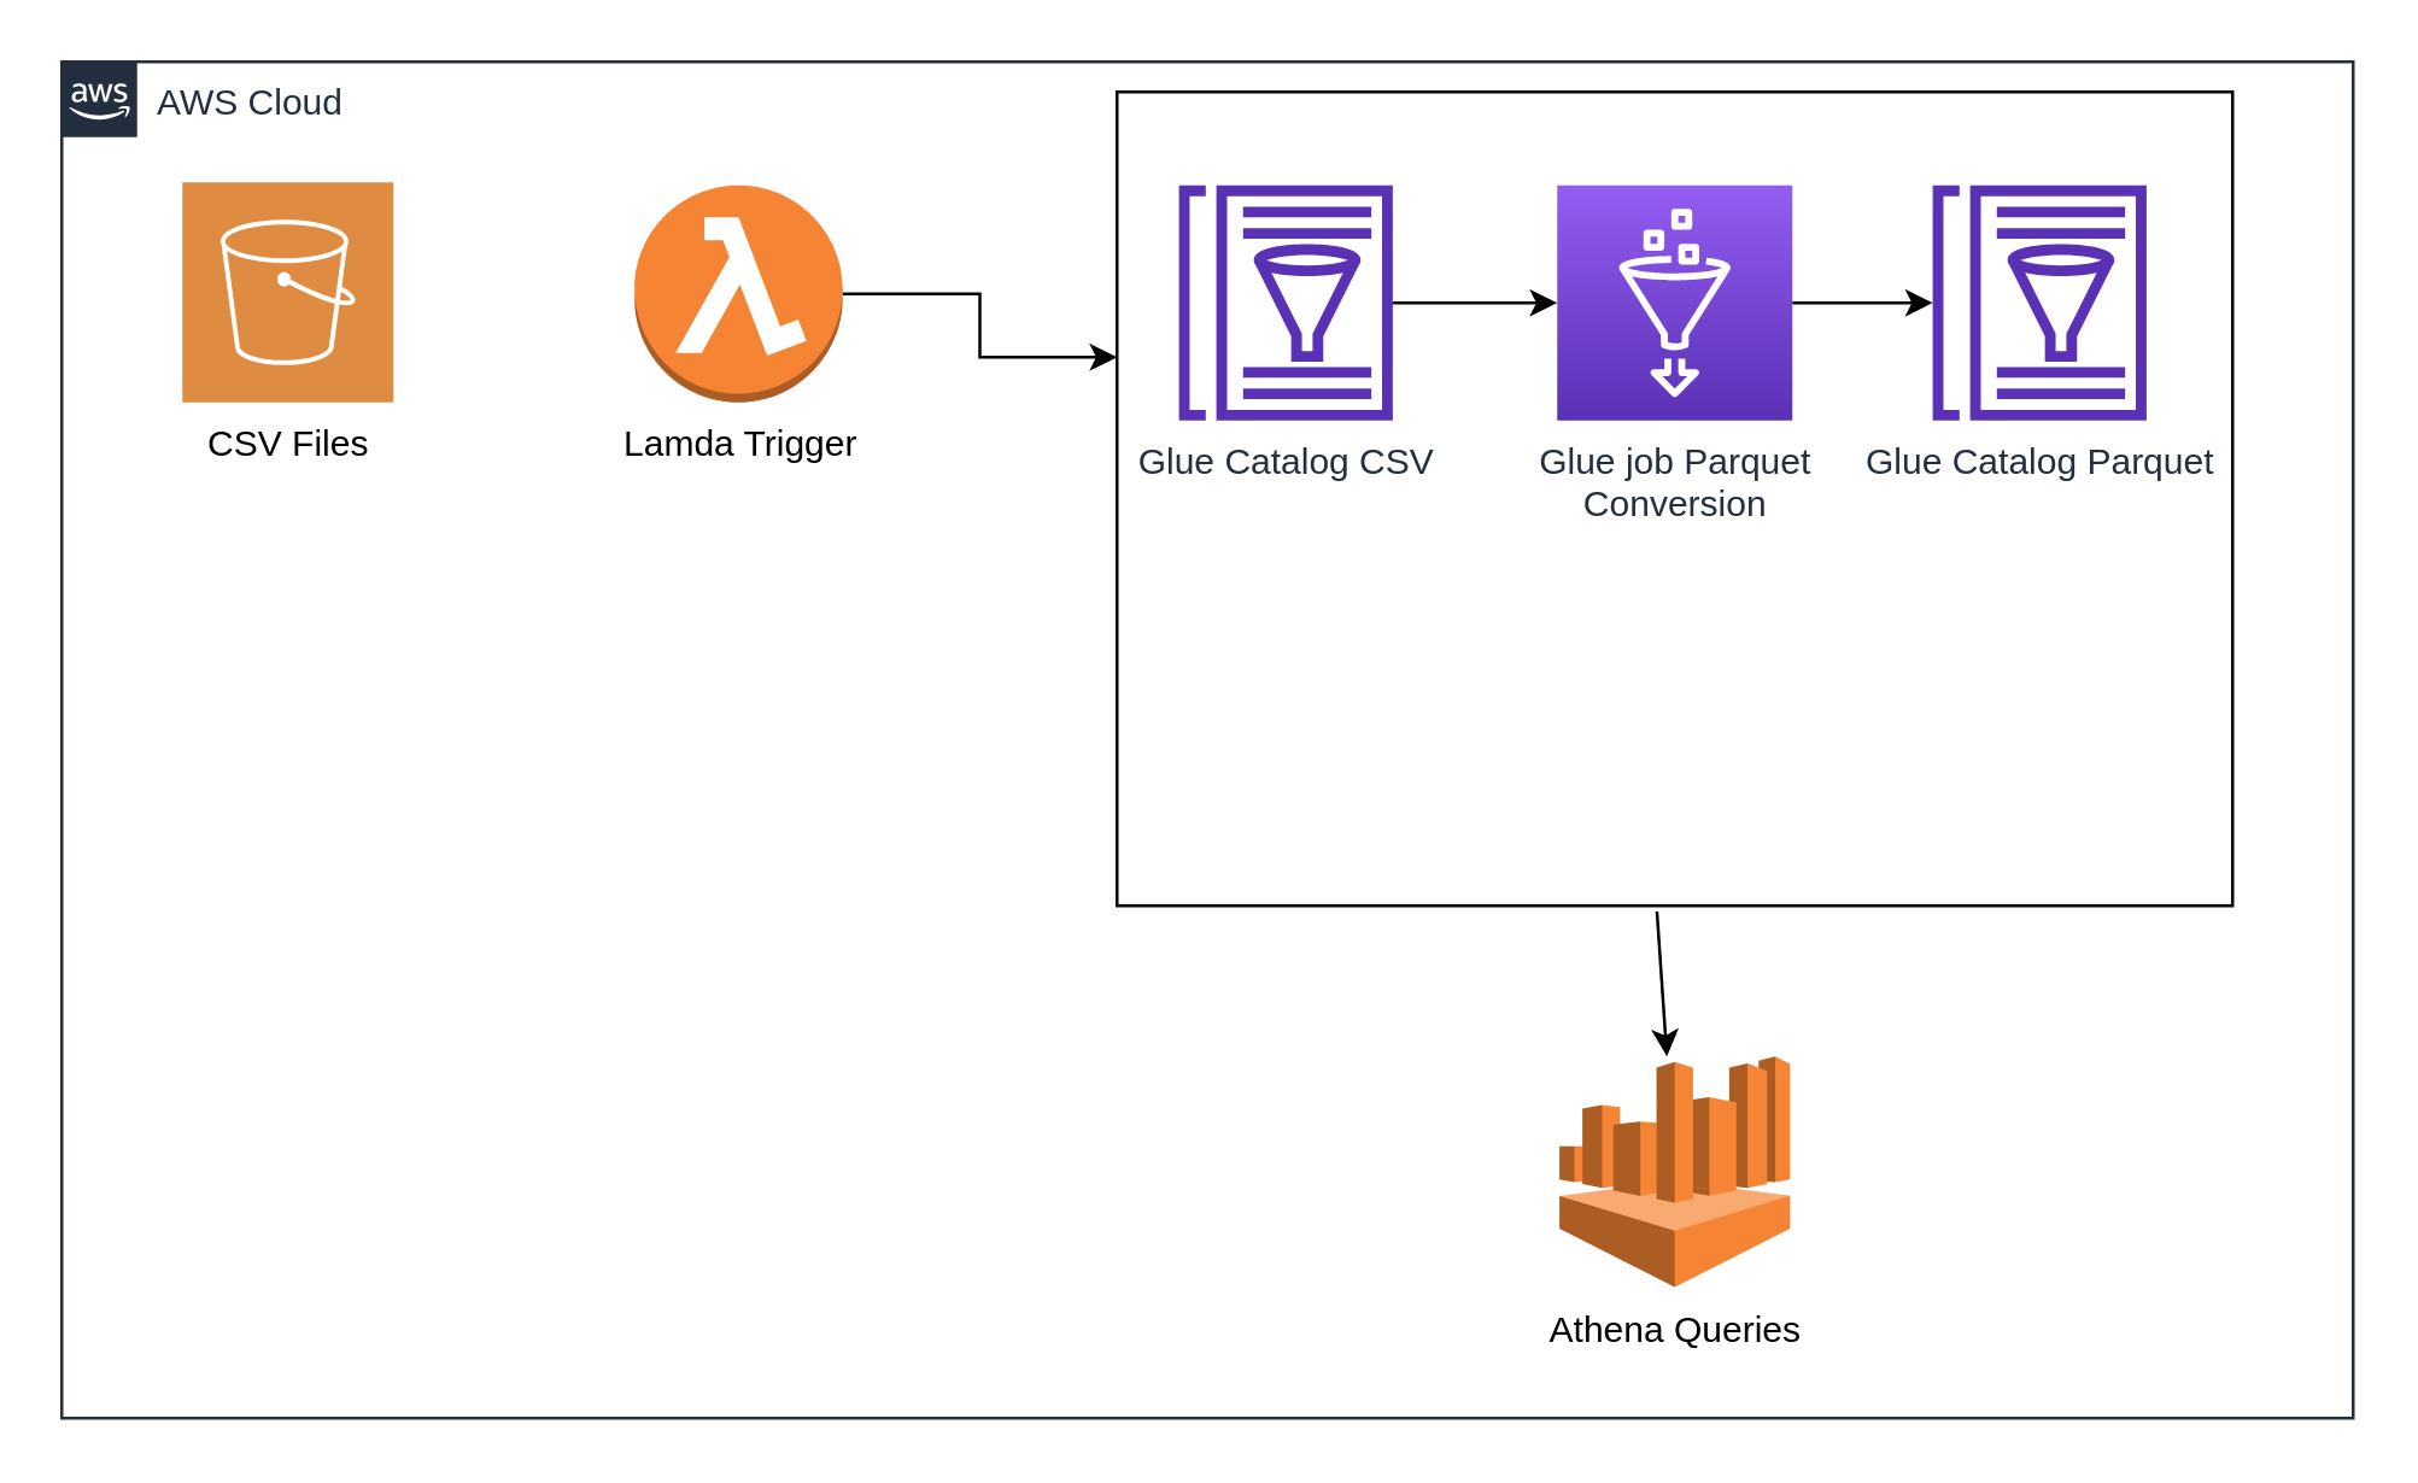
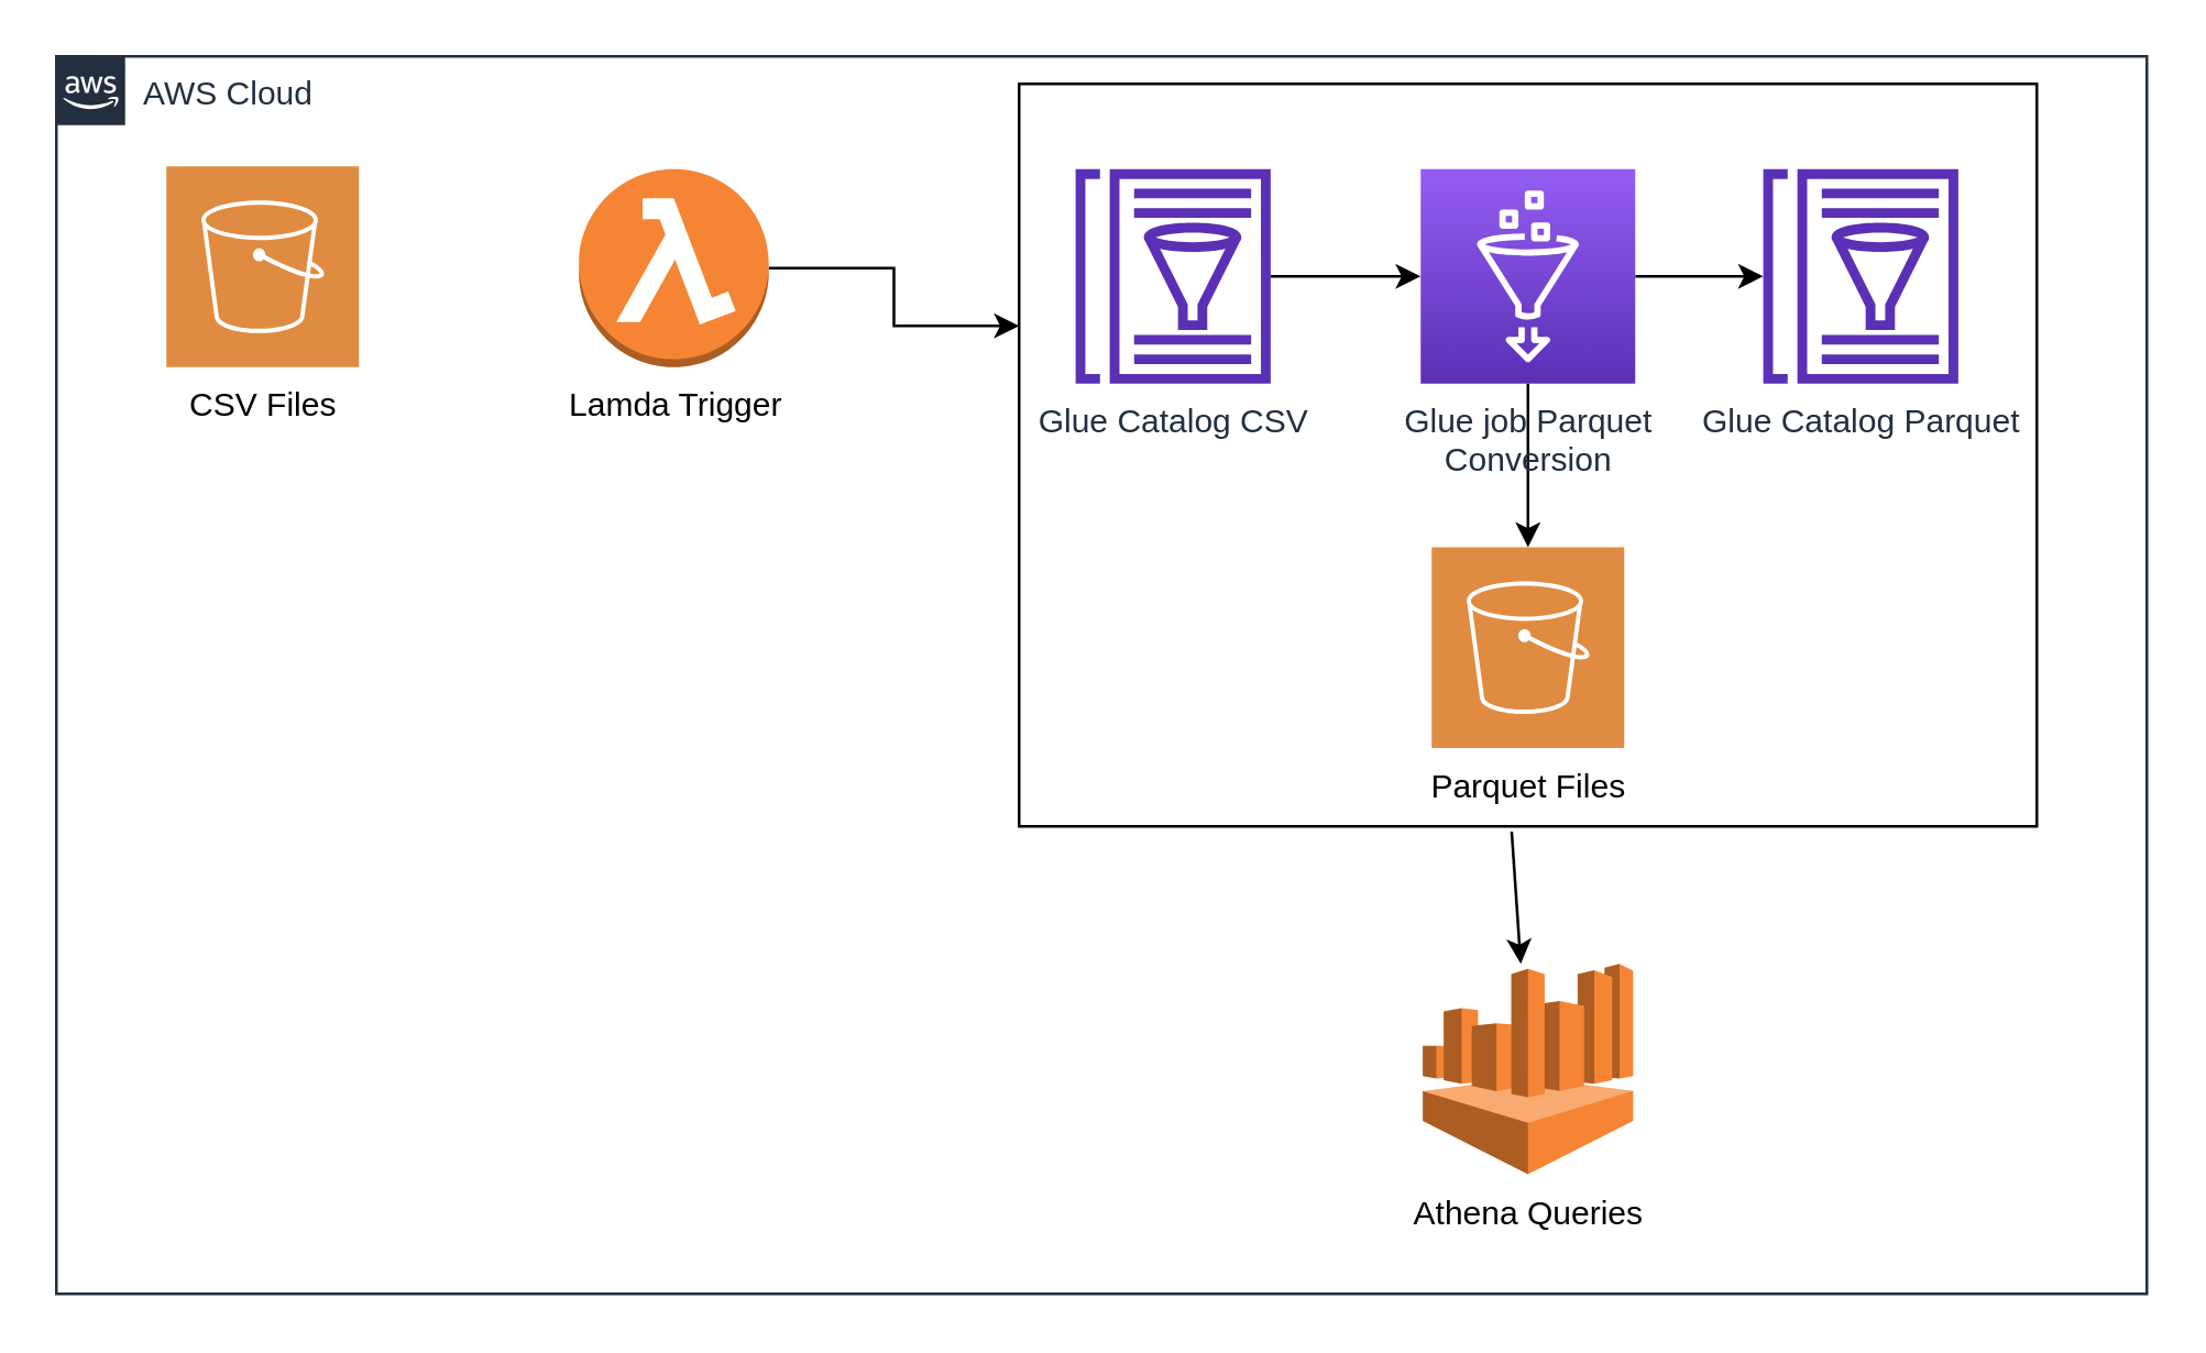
  <mxCell id="0" />
  <mxCell id="1" parent="0" />
  <mxCell id="2" value="AWS Cloud" style="points=[[0,0],[0.25,0],[0.5,0],[0.75,0],[1,0],[1,0.25],[1,0.5],[1,0.75],[1,1],[0.75,1],[0.5,1],[0.25,1],[0,1],[0,0.75],[0,0.5],[0,0.25]];outlineConnect=0;gradientColor=none;html=1;whiteSpace=wrap;fontSize=12;fontStyle=0;shape=mxgraph.aws4.group;grIcon=mxgraph.aws4.group_aws_cloud_alt;strokeColor=#232F3E;fillColor=none;verticalAlign=top;align=left;spacingLeft=30;fontColor=#232F3E;dashed=0;" vertex="1" parent="1"><mxGeometry x="20" y="20" width="760" height="450" as="geometry" /></mxCell>
  <mxCell id="3" style="edgeStyle=orthogonalEdgeStyle;rounded=0;orthogonalLoop=1;jettySize=auto;html=1;entryX=0;entryY=0.326;entryDx=0;entryDy=0;entryPerimeter=0;" edge="1" parent="1" source="4" target="13"><mxGeometry relative="1" as="geometry" /></mxCell>
  <mxCell id="4" value="Lamda Trigger" style="outlineConnect=0;dashed=0;verticalLabelPosition=bottom;verticalAlign=top;align=center;html=1;shape=mxgraph.aws3.lambda_function;fillColor=#F58534;gradientColor=none;" vertex="1" parent="1"><mxGeometry x="210" y="61" width="69" height="72" as="geometry" /></mxCell>
  <mxCell id="5" value="CSV Files" style="pointerEvents=1;shadow=0;dashed=0;html=1;strokeColor=none;fillColor=#DF8C42;labelPosition=center;verticalLabelPosition=bottom;verticalAlign=top;align=center;outlineConnect=0;shape=mxgraph.veeam2.aws_s3;" vertex="1" parent="1"><mxGeometry x="60" y="60" width="70" height="73" as="geometry" /></mxCell>
  <mxCell id="6" style="edgeStyle=orthogonalEdgeStyle;rounded=0;orthogonalLoop=1;jettySize=auto;html=1;entryX=0;entryY=0.5;entryDx=0;entryDy=0;entryPerimeter=0;" edge="1" parent="1" source="7" target="11"><mxGeometry relative="1" as="geometry" /></mxCell>
  <mxCell id="7" value="Glue Catalog CSV" style="outlineConnect=0;fontColor=#232F3E;gradientColor=none;fillColor=#5A30B5;strokeColor=none;dashed=0;verticalLabelPosition=bottom;verticalAlign=top;align=center;html=1;fontSize=12;fontStyle=0;aspect=fixed;pointerEvents=1;shape=mxgraph.aws4.glue_data_catalog;" vertex="1" parent="1"><mxGeometry x="390" y="61" width="72" height="78" as="geometry" /></mxCell>
  <mxCell id="8" value="Glue Catalog Parquet" style="outlineConnect=0;fontColor=#232F3E;gradientColor=none;fillColor=#5A30B5;strokeColor=none;dashed=0;verticalLabelPosition=bottom;verticalAlign=top;align=center;html=1;fontSize=12;fontStyle=0;aspect=fixed;pointerEvents=1;shape=mxgraph.aws4.glue_data_catalog;" vertex="1" parent="1"><mxGeometry x="640" y="61" width="72" height="78" as="geometry" /></mxCell>
  <mxCell id="9" style="edgeStyle=orthogonalEdgeStyle;rounded=0;orthogonalLoop=1;jettySize=auto;html=1;" edge="1" parent="1" source="11" target="8"><mxGeometry relative="1" as="geometry" /></mxCell>
+ <mxCell id="10" style="edgeStyle=orthogonalEdgeStyle;rounded=0;orthogonalLoop=1;jettySize=auto;html=1;" edge="1" parent="1" source="11" target="12"><mxGeometry relative="1" as="geometry" /></mxCell>
  <mxCell id="11" value="Glue job Parquet&lt;br&gt;Conversion" style="points=[[0,0,0],[0.25,0,0],[0.5,0,0],[0.75,0,0],[1,0,0],[0,1,0],[0.25,1,0],[0.5,1,0],[0.75,1,0],[1,1,0],[0,0.25,0],[0,0.5,0],[0,0.75,0],[1,0.25,0],[1,0.5,0],[1,0.75,0]];outlineConnect=0;fontColor=#232F3E;gradientColor=#945DF2;gradientDirection=north;fillColor=#5A30B5;strokeColor=#ffffff;dashed=0;verticalLabelPosition=bottom;verticalAlign=top;align=center;html=1;fontSize=12;fontStyle=0;aspect=fixed;shape=mxgraph.aws4.resourceIcon;resIcon=mxgraph.aws4.glue;" vertex="1" parent="1"><mxGeometry x="516" y="61" width="78" height="78" as="geometry" /></mxCell>
+ <mxCell id="12" value="Parquet Files" style="pointerEvents=1;shadow=0;dashed=0;html=1;strokeColor=none;fillColor=#DF8C42;labelPosition=center;verticalLabelPosition=bottom;verticalAlign=top;align=center;outlineConnect=0;shape=mxgraph.veeam2.aws_s3;" vertex="1" parent="1"><mxGeometry x="520" y="198.5" width="70" height="73" as="geometry" /></mxCell>
  <mxCell id="13" value="" style="rounded=0;whiteSpace=wrap;html=1;fillColor=none;" vertex="1" parent="1"><mxGeometry x="370" y="30" width="370" height="270" as="geometry" /></mxCell>
  <mxCell id="14" value="Athena Queries" style="outlineConnect=0;dashed=0;verticalLabelPosition=bottom;verticalAlign=top;align=center;html=1;shape=mxgraph.aws3.athena;fillColor=#F58534;gradientColor=none;" vertex="1" parent="1"><mxGeometry x="516.75" y="350" width="76.5" height="76.5" as="geometry" /></mxCell>
  <mxCell id="15" value="" style="endArrow=classic;html=1;exitX=0.484;exitY=1.007;exitDx=0;exitDy=0;exitPerimeter=0;" edge="1" parent="1" source="13" target="14"><mxGeometry width="50" height="50" relative="1" as="geometry"><mxPoint x="380" y="410" as="sourcePoint" /><mxPoint x="430" y="360" as="targetPoint" /></mxGeometry></mxCell>
